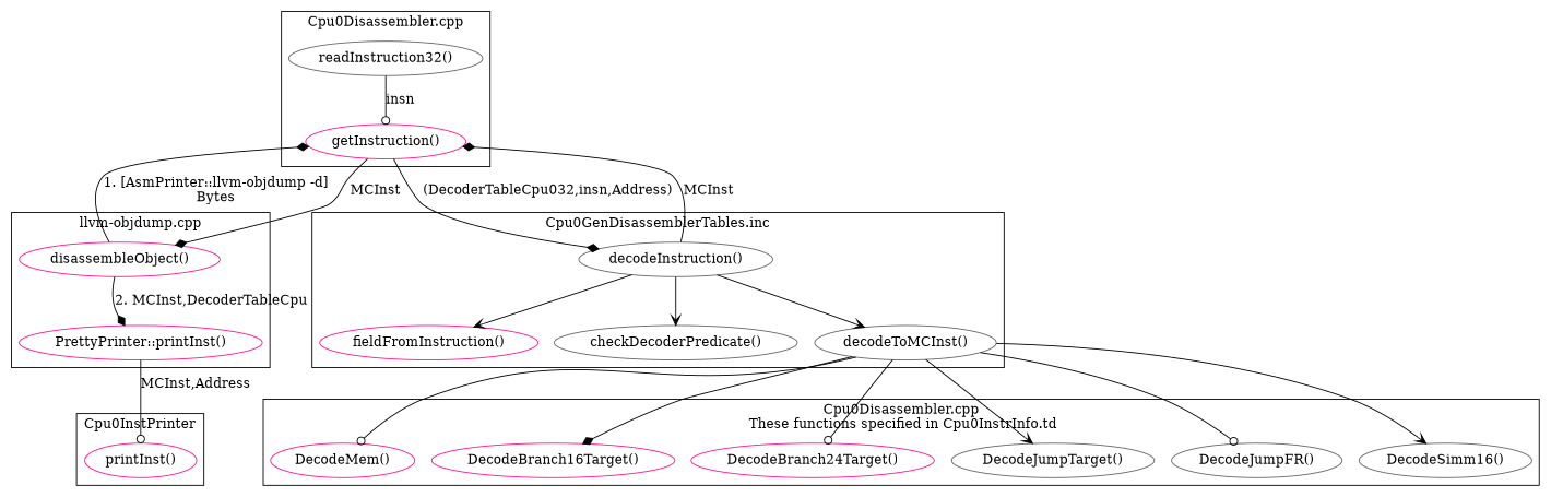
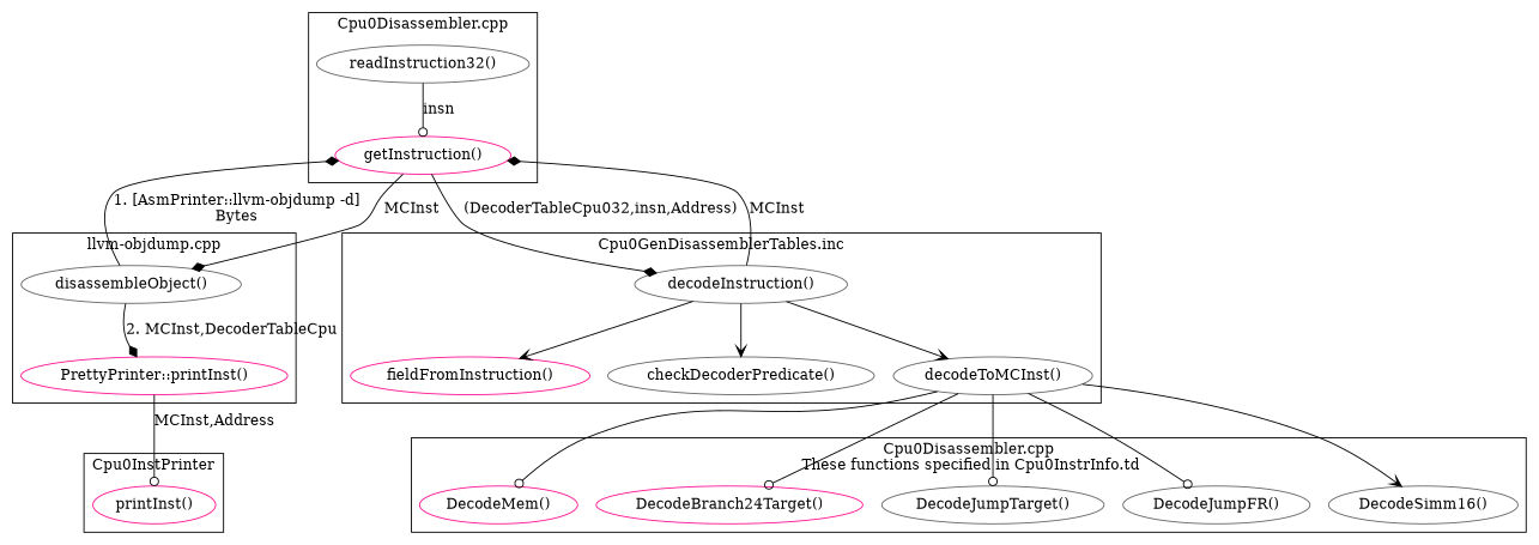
  digraph {
    rankdir=TD
    node [color=deeppink]
    edge [arrowhead=diamond]
-   "disassembleObject()"
+   "disassembleObject()" [color=gray40]
    "PrettyPrinter::printInst()"
    "getInstruction()"
    "readInstruction32()" [color=gray40]
    "DecodeMem()"
-   "DecodeBranch16Target()"
    "DecodeBranch24Target()"
    "DecodeJumpTarget()" [color=gray40]
    "DecodeJumpFR()" [color=gray40]
    "DecodeSimm16()" [color=gray40]
    "decodeInstruction()" [color=gray40]
    "fieldFromInstruction()"
    "checkDecoderPredicate()" [color=gray40]
    "decodeToMCInst()" [color=gray40]
    "printInst()"
    subgraph cluster_1 {
      label="llvm-objdump.cpp"
      "disassembleObject()"
      "PrettyPrinter::printInst()"
    }
    subgraph cluster_2 {
      label="Cpu0Disassembler.cpp"
      "getInstruction()"
      "readInstruction32()"
    }
    subgraph cluster_3 {
      label="Cpu0Disassembler.cpp\n These functions specified in Cpu0InstrInfo.td"
      "DecodeMem()"
-     "DecodeBranch16Target()"
      "DecodeBranch24Target()"
      "DecodeJumpTarget()"
      "DecodeJumpFR()"
      "DecodeSimm16()"
    }
    subgraph cluster_4 {
      label="Cpu0GenDisassemblerTables.inc"
      "decodeInstruction()"
      "fieldFromInstruction()"
      "checkDecoderPredicate()"
      "decodeToMCInst()"
    }
    subgraph cluster_5 {
      label=Cpu0InstPrinter
      "printInst()"
    }
    "disassembleObject()" -> "PrettyPrinter::printInst()" [label="2. MCInst,DecoderTableCpu"]
    "disassembleObject()" -> "getInstruction()" [label="1. [AsmPrinter::llvm-objdump -d]\nBytes"]
    "PrettyPrinter::printInst()" -> "printInst()" [arrowhead=odot label="MCInst,Address"]
    "getInstruction()" -> "disassembleObject()" [label=MCInst]
    "getInstruction()" -> "decodeInstruction()" [label="(DecoderTableCpu032,insn,Address)"]
    "readInstruction32()" -> "getInstruction()" [arrowhead=odot label=insn]
    "decodeInstruction()" -> "getInstruction()" [label=MCInst]
    "decodeInstruction()" -> "fieldFromInstruction()" [arrowhead=vee]
    "decodeInstruction()" -> "checkDecoderPredicate()" [arrowhead=vee]
    "decodeInstruction()" -> "decodeToMCInst()" [arrowhead=vee]
    "decodeToMCInst()" -> "DecodeMem()" [arrowhead=odot]
-   "decodeToMCInst()" -> "DecodeBranch16Target()"
    "decodeToMCInst()" -> "DecodeBranch24Target()" [arrowhead=odot]
-   "decodeToMCInst()" -> "DecodeJumpTarget()" [arrowhead=vee]
+   "decodeToMCInst()" -> "DecodeJumpTarget()" [arrowhead=odot]
    "decodeToMCInst()" -> "DecodeJumpFR()" [arrowhead=odot]
    "decodeToMCInst()" -> "DecodeSimm16()" [arrowhead=vee]
  }
